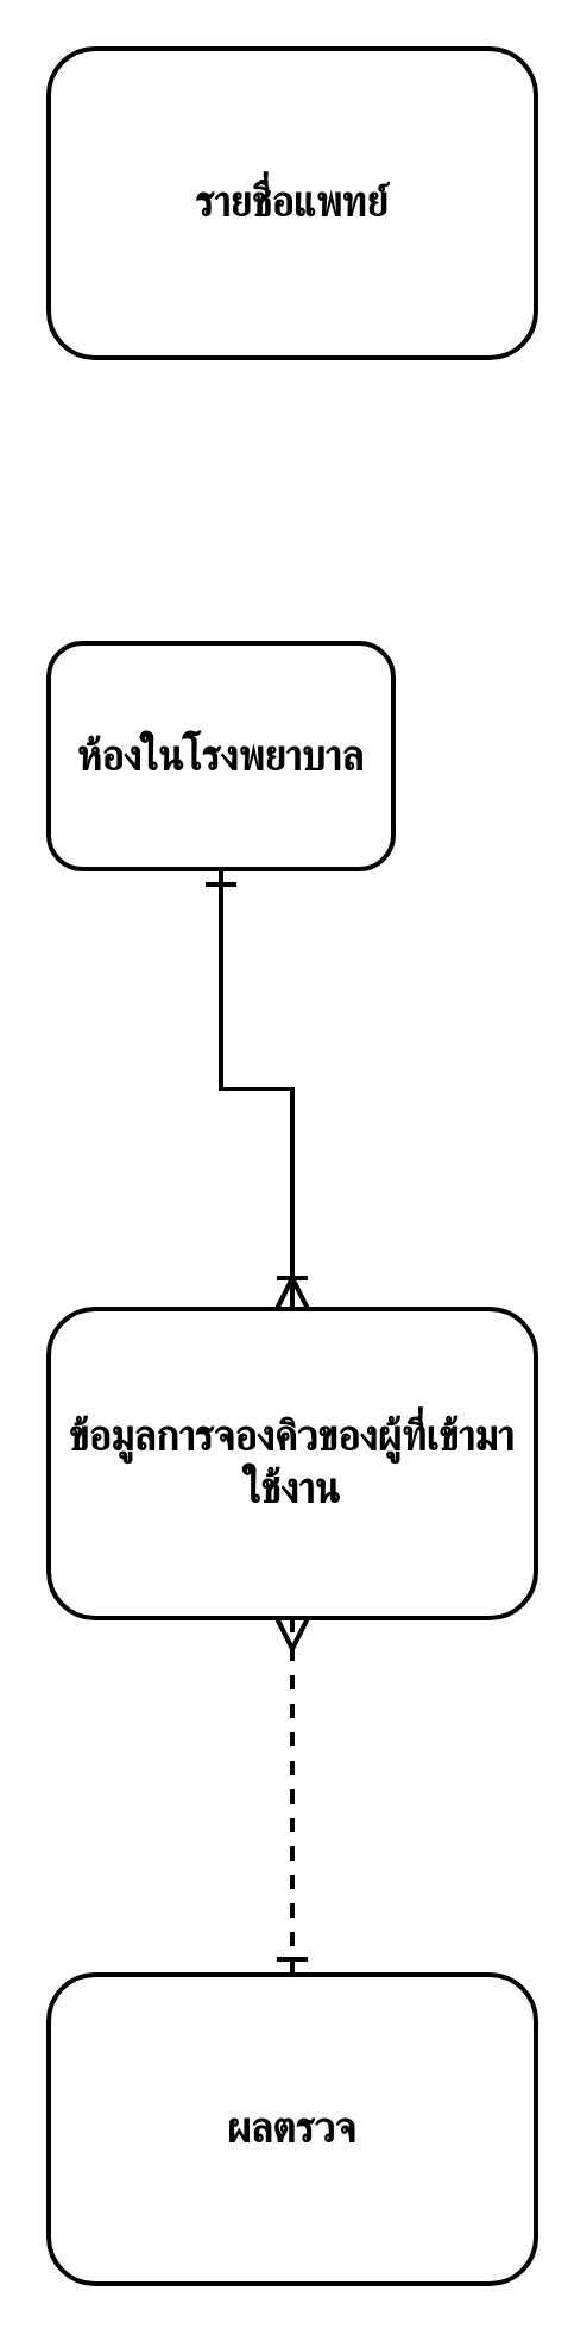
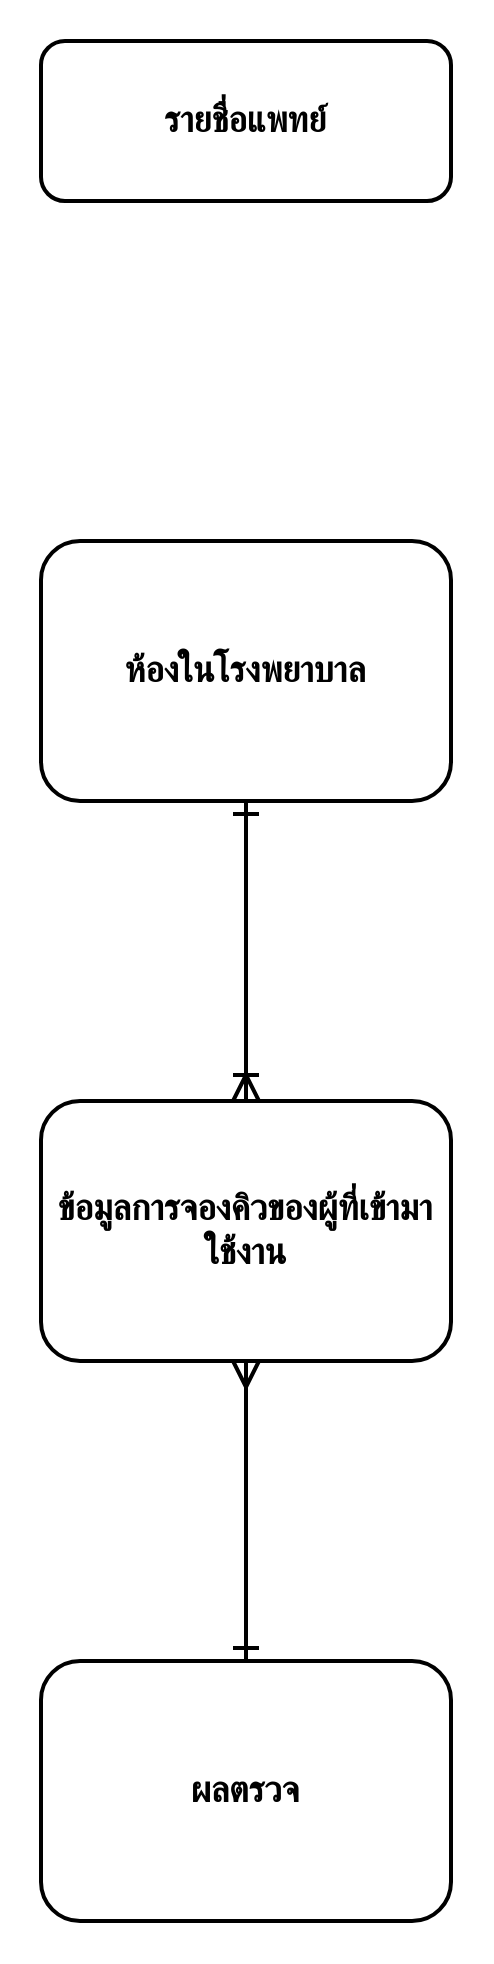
  <mxCell id="0" />
  <mxCell id="1" parent="0" />
- <mxCell id="2" value="&lt;h2&gt;รายชื่อแพทย์&lt;/h2&gt;" style="rounded=1;whiteSpace=wrap;html=1;labelBackgroundColor=none;fillStyle=auto;strokeWidth=2;gradientColor=none;labelBorderColor=none;" parent="1" vertex="1"><mxGeometry x="20" y="20" width="205" height="130" as="geometry" /></mxCell>
+ <mxCell id="2" value="&lt;h2&gt;รายชื่อแพทย์&lt;/h2&gt;" style="rounded=1;whiteSpace=wrap;html=1;labelBackgroundColor=none;fillStyle=auto;strokeWidth=2;gradientColor=none;labelBorderColor=none;" parent="1" vertex="1"><mxGeometry x="20" y="20" width="205" height="80" as="geometry" /></mxCell>
  <mxCell id="3" style="edgeStyle=orthogonalEdgeStyle;rounded=0;orthogonalLoop=1;jettySize=auto;html=1;entryX=0.5;entryY=0;entryDx=0;entryDy=0;startArrow=ERone;startFill=0;endSize=10;strokeWidth=2;startSize=10;endArrow=ERoneToMany;endFill=0;" edge="1" parent="1" source="4" target="6"><mxGeometry relative="1" as="geometry" /></mxCell>
- <mxCell id="4" value="&lt;h2&gt;ห้องในโรงพยาบาล&lt;br&gt;&lt;/h2&gt;" style="rounded=1;whiteSpace=wrap;html=1;labelBackgroundColor=none;fillStyle=auto;strokeWidth=2;gradientColor=none;labelBorderColor=none;" parent="1" vertex="1"><mxGeometry x="20" y="270" width="145" height="95" as="geometry" /></mxCell>
- <mxCell id="5" style="edgeStyle=orthogonalEdgeStyle;rounded=0;orthogonalLoop=1;jettySize=auto;html=1;exitX=0.5;exitY=1;exitDx=0;exitDy=0;endSize=10;strokeWidth=2;startSize=10;endArrow=ERone;endFill=0;startArrow=ERmany;startFill=0;dashed=1;" edge="1" parent="1" source="6" target="7"><mxGeometry relative="1" as="geometry" /></mxCell>
+ <mxCell id="4" value="&lt;h2&gt;ห้องในโรงพยาบาล&lt;br&gt;&lt;/h2&gt;" style="rounded=1;whiteSpace=wrap;html=1;labelBackgroundColor=none;fillStyle=auto;strokeWidth=2;gradientColor=none;labelBorderColor=none;" parent="1" vertex="1"><mxGeometry x="20" y="270" width="205" height="130" as="geometry" /></mxCell>
+ <mxCell id="5" style="edgeStyle=orthogonalEdgeStyle;rounded=0;orthogonalLoop=1;jettySize=auto;html=1;exitX=0.5;exitY=1;exitDx=0;exitDy=0;endSize=10;strokeWidth=2;startSize=10;endArrow=ERone;endFill=0;startArrow=ERmany;startFill=0;" edge="1" parent="1" source="6" target="7"><mxGeometry relative="1" as="geometry" /></mxCell>
  <mxCell id="6" value="&lt;h2&gt;ข้อมูลการจองคิวของผู้ที่เข้ามาใช้งาน&lt;br&gt;&lt;/h2&gt;" style="rounded=1;whiteSpace=wrap;html=1;labelBackgroundColor=none;fillStyle=auto;strokeWidth=2;gradientColor=none;labelBorderColor=none;" parent="1" vertex="1"><mxGeometry x="20" y="550" width="205" height="130" as="geometry" /></mxCell>
  <mxCell id="7" value="&lt;h2&gt;ผลตรวจ&lt;br&gt;&lt;/h2&gt;" style="rounded=1;whiteSpace=wrap;html=1;labelBackgroundColor=none;fillStyle=auto;strokeWidth=2;gradientColor=none;labelBorderColor=none;" parent="1" vertex="1"><mxGeometry x="20" y="830" width="205" height="130" as="geometry" /></mxCell>
